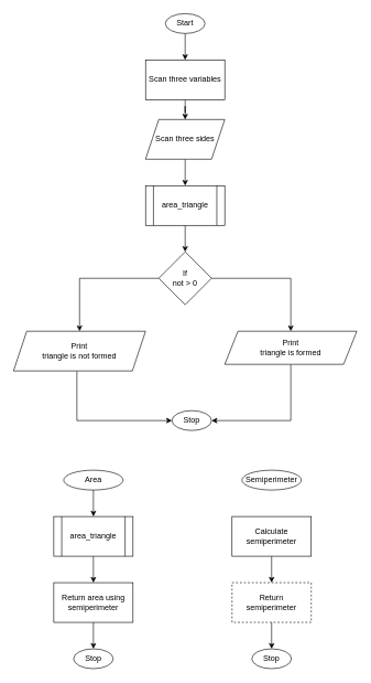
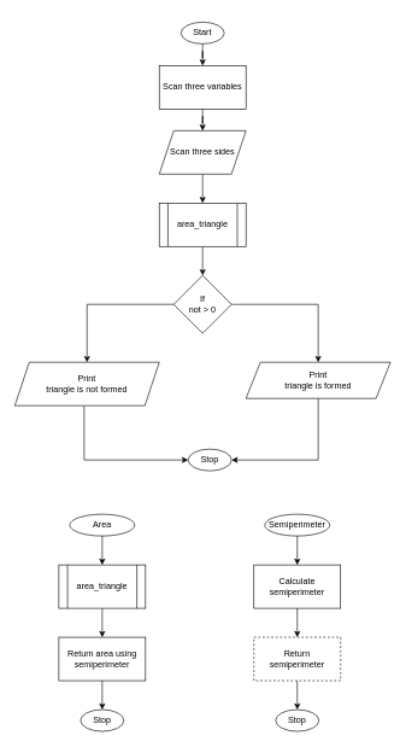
  <mxCell id="0" />
  <mxCell id="1" parent="0" />
  <mxCell id="2" style="edgeStyle=orthogonalEdgeStyle;rounded=0;orthogonalLoop=1;jettySize=auto;html=1;entryX=0.5;entryY=0;entryDx=0;entryDy=0;" edge="1" parent="1" source="3" target="5"><mxGeometry relative="1" as="geometry" /></mxCell>
- <mxCell id="3" value="Start" style="ellipse;whiteSpace=wrap;html=1;" vertex="1" parent="1"><mxGeometry x="250" y="20" width="60" height="30" as="geometry" /></mxCell>
+ <mxCell id="3" value="Start" style="ellipse;whiteSpace=wrap;html=1;" vertex="1" parent="1"><mxGeometry x="250" y="30" width="60" height="30" as="geometry" /></mxCell>
  <mxCell id="4" style="edgeStyle=orthogonalEdgeStyle;rounded=0;orthogonalLoop=1;jettySize=auto;html=1;entryX=0.5;entryY=0;entryDx=0;entryDy=0;" edge="1" parent="1" source="5" target="9"><mxGeometry relative="1" as="geometry" /></mxCell>
  <mxCell id="5" value="Scan three variables" style="rounded=0;whiteSpace=wrap;html=1;" vertex="1" parent="1"><mxGeometry x="220" y="90" width="120" height="60" as="geometry" /></mxCell>
  <mxCell id="6" style="edgeStyle=orthogonalEdgeStyle;rounded=0;orthogonalLoop=1;jettySize=auto;html=1;entryX=0.5;entryY=0;entryDx=0;entryDy=0;" edge="1" parent="1" source="7" target="12"><mxGeometry relative="1" as="geometry" /></mxCell>
  <mxCell id="7" value="area_triangle" style="shape=process;whiteSpace=wrap;html=1;backgroundOutline=1;" vertex="1" parent="1"><mxGeometry x="220" y="280" width="120" height="60" as="geometry" /></mxCell>
  <mxCell id="8" style="edgeStyle=orthogonalEdgeStyle;rounded=0;orthogonalLoop=1;jettySize=auto;html=1;entryX=0.5;entryY=0;entryDx=0;entryDy=0;" edge="1" parent="1" source="9" target="7"><mxGeometry relative="1" as="geometry" /></mxCell>
  <mxCell id="9" value="Scan three sides" style="shape=parallelogram;perimeter=parallelogramPerimeter;whiteSpace=wrap;html=1;fixedSize=1;" vertex="1" parent="1"><mxGeometry x="220" y="180" width="120" height="60" as="geometry" /></mxCell>
  <mxCell id="10" style="edgeStyle=orthogonalEdgeStyle;rounded=0;orthogonalLoop=1;jettySize=auto;html=1;" edge="1" parent="1" source="12" target="14"><mxGeometry relative="1" as="geometry" /></mxCell>
  <mxCell id="11" style="edgeStyle=orthogonalEdgeStyle;rounded=0;orthogonalLoop=1;jettySize=auto;html=1;" edge="1" parent="1" source="12" target="16"><mxGeometry relative="1" as="geometry" /></mxCell>
  <mxCell id="12" value="If&lt;br&gt;not &amp;gt; 0" style="rhombus;whiteSpace=wrap;html=1;" vertex="1" parent="1"><mxGeometry x="240" y="380" width="80" height="80" as="geometry" /></mxCell>
  <mxCell id="13" style="edgeStyle=orthogonalEdgeStyle;rounded=0;orthogonalLoop=1;jettySize=auto;html=1;entryX=0;entryY=0.5;entryDx=0;entryDy=0;" edge="1" parent="1" source="14" target="17"><mxGeometry relative="1" as="geometry"><Array as="points"><mxPoint x="116" y="635" /></Array></mxGeometry></mxCell>
  <mxCell id="14" value="Print&lt;br&gt;triangle is not formed" style="shape=parallelogram;perimeter=parallelogramPerimeter;whiteSpace=wrap;html=1;fixedSize=1;" vertex="1" parent="1"><mxGeometry x="20" y="500" width="200" height="60" as="geometry" /></mxCell>
  <mxCell id="15" style="edgeStyle=orthogonalEdgeStyle;rounded=0;orthogonalLoop=1;jettySize=auto;html=1;entryX=1;entryY=0.5;entryDx=0;entryDy=0;" edge="1" parent="1" source="16" target="17"><mxGeometry relative="1" as="geometry"><Array as="points"><mxPoint x="440" y="635" /></Array></mxGeometry></mxCell>
  <mxCell id="16" value="Print&lt;br&gt;triangle is formed" style="shape=parallelogram;perimeter=parallelogramPerimeter;whiteSpace=wrap;html=1;fixedSize=1;" vertex="1" parent="1"><mxGeometry x="340" y="500" width="200" height="50" as="geometry" /></mxCell>
  <mxCell id="17" value="Stop" style="ellipse;whiteSpace=wrap;html=1;" vertex="1" parent="1"><mxGeometry x="260" y="620" width="60" height="30" as="geometry" /></mxCell>
  <mxCell id="18" style="edgeStyle=orthogonalEdgeStyle;rounded=0;orthogonalLoop=1;jettySize=auto;html=1;entryX=0.5;entryY=0;entryDx=0;entryDy=0;" edge="1" parent="1" source="19" target="21"><mxGeometry relative="1" as="geometry" /></mxCell>
  <mxCell id="19" value="Area" style="ellipse;whiteSpace=wrap;html=1;" vertex="1" parent="1"><mxGeometry x="96" y="710" width="90" height="30" as="geometry" /></mxCell>
  <mxCell id="20" style="edgeStyle=orthogonalEdgeStyle;rounded=0;orthogonalLoop=1;jettySize=auto;html=1;entryX=0.5;entryY=0;entryDx=0;entryDy=0;" edge="1" parent="1" source="21" target="23"><mxGeometry relative="1" as="geometry" /></mxCell>
  <mxCell id="21" value="area_triangle" style="shape=process;whiteSpace=wrap;html=1;backgroundOutline=1;" vertex="1" parent="1"><mxGeometry x="81" y="780" width="120" height="60" as="geometry" /></mxCell>
  <mxCell id="22" style="edgeStyle=orthogonalEdgeStyle;rounded=0;orthogonalLoop=1;jettySize=auto;html=1;entryX=0.5;entryY=0;entryDx=0;entryDy=0;" edge="1" parent="1" source="23" target="24"><mxGeometry relative="1" as="geometry" /></mxCell>
  <mxCell id="23" value="Return area using semiperimeter" style="rounded=0;whiteSpace=wrap;html=1;" vertex="1" parent="1"><mxGeometry x="81" y="880" width="120" height="60" as="geometry" /></mxCell>
  <mxCell id="24" value="Stop" style="ellipse;whiteSpace=wrap;html=1;" vertex="1" parent="1"><mxGeometry x="111" y="980" width="60" height="30" as="geometry" /></mxCell>
+ <mxCell id="25" style="edgeStyle=orthogonalEdgeStyle;rounded=0;orthogonalLoop=1;jettySize=auto;html=1;entryX=0.5;entryY=0;entryDx=0;entryDy=0;" edge="1" parent="1" source="26" target="28"><mxGeometry relative="1" as="geometry" /></mxCell>
  <mxCell id="26" value="Semiperimeter" style="ellipse;whiteSpace=wrap;html=1;" vertex="1" parent="1"><mxGeometry x="366" y="710" width="90" height="30" as="geometry" /></mxCell>
  <mxCell id="27" style="edgeStyle=orthogonalEdgeStyle;rounded=0;orthogonalLoop=1;jettySize=auto;html=1;entryX=0.5;entryY=0;entryDx=0;entryDy=0;" edge="1" parent="1" source="28" target="30"><mxGeometry relative="1" as="geometry" /></mxCell>
  <mxCell id="28" value="Calculate&lt;br&gt;semiperimeter" style="rounded=0;whiteSpace=wrap;html=1;" vertex="1" parent="1"><mxGeometry x="351" y="780" width="120" height="60" as="geometry" /></mxCell>
  <mxCell id="29" style="edgeStyle=orthogonalEdgeStyle;rounded=0;orthogonalLoop=1;jettySize=auto;html=1;entryX=0.5;entryY=0;entryDx=0;entryDy=0;" edge="1" parent="1" source="30" target="31"><mxGeometry relative="1" as="geometry" /></mxCell>
  <mxCell id="30" value="Return&lt;br&gt;semiperimeter" style="rounded=0;whiteSpace=wrap;html=1;dashed=1;" vertex="1" parent="1"><mxGeometry x="351" y="880" width="120" height="60" as="geometry" /></mxCell>
  <mxCell id="31" value="Stop" style="ellipse;whiteSpace=wrap;html=1;" vertex="1" parent="1"><mxGeometry x="381" y="980" width="60" height="30" as="geometry" /></mxCell>
